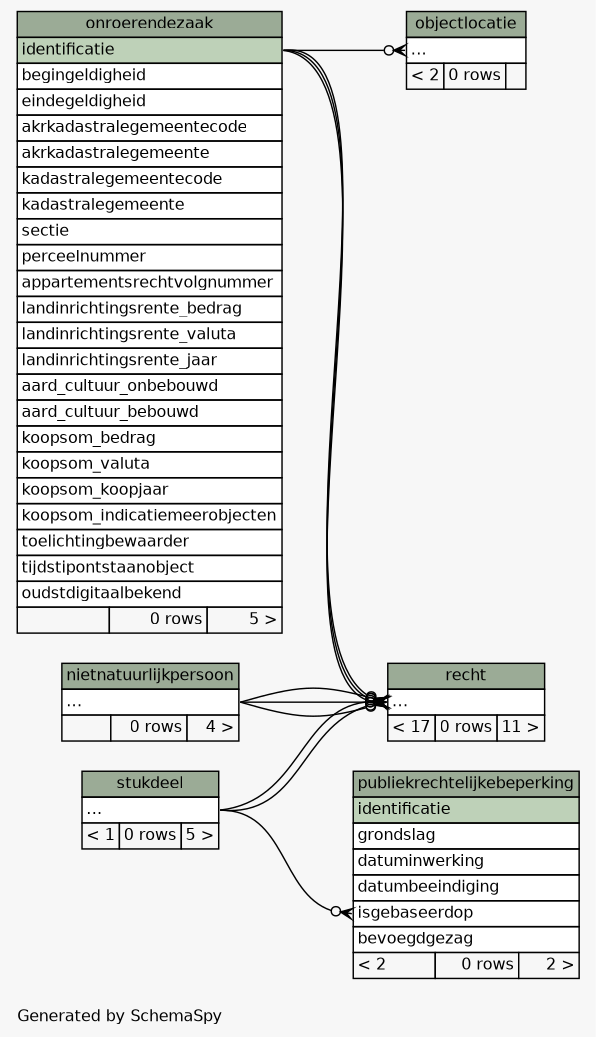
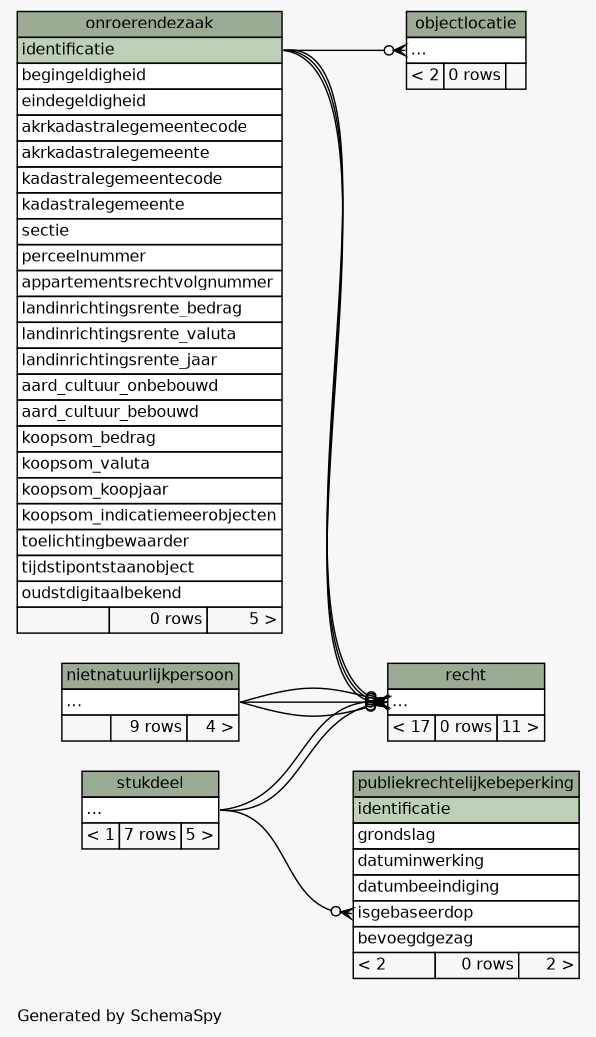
  digraph {
    bgcolor="#f7f7f7"
    fontname=Helvetica
    fontsize=11
    label="\nGenerated by SchemaSpy"
    labeljust=l
    nodesep=0.18
    rankdir=RL
    ranksep=0.46
    node [fontname=Helvetica fontsize=11 shape=plaintext]
    edge [arrowhead=none arrowsize=0.8 arrowtail=crowodot dir=back headport="elipses:e" tailport="elipses:w"]
    n1 [label=<     <TABLE BORDER="0" CELLBORDER="1" CELLSPACING="0" BGCOLOR="#ffffff">       <TR><TD COLSPAN="3" BGCOLOR="#9bab96" ALIGN="CENTER">objectlocatie</TD></TR>       <TR><TD PORT="elipses" COLSPAN="3" ALIGN="LEFT">...</TD></TR>       <TR><TD ALIGN="LEFT" BGCOLOR="#f7f7f7">&lt; 2</TD><TD ALIGN="RIGHT" BGCOLOR="#f7f7f7">0 rows</TD><TD ALIGN="RIGHT" BGCOLOR="#f7f7f7">  </TD></TR>     </TABLE>>]
    n2 [label=<     <TABLE BORDER="0" CELLBORDER="1" CELLSPACING="0" BGCOLOR="#ffffff">       <TR><TD COLSPAN="3" BGCOLOR="#9bab96" ALIGN="CENTER">onroerendezaak</TD></TR>       <TR><TD PORT="identificatie" COLSPAN="3" BGCOLOR="#bed1b8" ALIGN="LEFT">identificatie</TD></TR>       <TR><TD PORT="begingeldigheid" COLSPAN="3" ALIGN="LEFT">begingeldigheid</TD></TR>       <TR><TD PORT="eindegeldigheid" COLSPAN="3" ALIGN="LEFT">eindegeldigheid</TD></TR>       <TR><TD PORT="akrkadastralegemeentecode" COLSPAN="3" ALIGN="LEFT">akrkadastralegemeentecode</TD></TR>       <TR><TD PORT="akrkadastralegemeente" COLSPAN="3" ALIGN="LEFT">akrkadastralegemeente</TD></TR>       <TR><TD PORT="kadastralegemeentecode" COLSPAN="3" ALIGN="LEFT">kadastralegemeentecode</TD></TR>       <TR><TD PORT="kadastralegemeente" COLSPAN="3" ALIGN="LEFT">kadastralegemeente</TD></TR>       <TR><TD PORT="sectie" COLSPAN="3" ALIGN="LEFT">sectie</TD></TR>       <TR><TD PORT="perceelnummer" COLSPAN="3" ALIGN="LEFT">perceelnummer</TD></TR>       <TR><TD PORT="appartementsrechtvolgnummer" COLSPAN="3" ALIGN="LEFT">appartementsrechtvolgnummer</TD></TR>       <TR><TD PORT="landinrichtingsrente_bedrag" COLSPAN="3" ALIGN="LEFT">landinrichtingsrente_bedrag</TD></TR>       <TR><TD PORT="landinrichtingsrente_valuta" COLSPAN="3" ALIGN="LEFT">landinrichtingsrente_valuta</TD></TR>       <TR><TD PORT="landinrichtingsrente_jaar" COLSPAN="3" ALIGN="LEFT">landinrichtingsrente_jaar</TD></TR>       <TR><TD PORT="aard_cultuur_onbebouwd" COLSPAN="3" ALIGN="LEFT">aard_cultuur_onbebouwd</TD></TR>       <TR><TD PORT="aard_cultuur_bebouwd" COLSPAN="3" ALIGN="LEFT">aard_cultuur_bebouwd</TD></TR>       <TR><TD PORT="koopsom_bedrag" COLSPAN="3" ALIGN="LEFT">koopsom_bedrag</TD></TR>       <TR><TD PORT="koopsom_valuta" COLSPAN="3" ALIGN="LEFT">koopsom_valuta</TD></TR>       <TR><TD PORT="koopsom_koopjaar" COLSPAN="3" ALIGN="LEFT">koopsom_koopjaar</TD></TR>       <TR><TD PORT="koopsom_indicatiemeerobjecten" COLSPAN="3" ALIGN="LEFT">koopsom_indicatiemeerobjecten</TD></TR>       <TR><TD PORT="toelichtingbewaarder" COLSPAN="3" ALIGN="LEFT">toelichtingbewaarder</TD></TR>       <TR><TD PORT="tijdstipontstaanobject" COLSPAN="3" ALIGN="LEFT">tijdstipontstaanobject</TD></TR>       <TR><TD PORT="oudstdigitaalbekend" COLSPAN="3" ALIGN="LEFT">oudstdigitaalbekend</TD></TR>       <TR><TD ALIGN="LEFT" BGCOLOR="#f7f7f7">  </TD><TD ALIGN="RIGHT" BGCOLOR="#f7f7f7">0 rows</TD><TD ALIGN="RIGHT" BGCOLOR="#f7f7f7">5 &gt;</TD></TR>     </TABLE>>]
    n3 [label=<     <TABLE BORDER="0" CELLBORDER="1" CELLSPACING="0" BGCOLOR="#ffffff">       <TR><TD COLSPAN="3" BGCOLOR="#9bab96" ALIGN="CENTER">publiekrechtelijkebeperking</TD></TR>       <TR><TD PORT="identificatie" COLSPAN="3" BGCOLOR="#bed1b8" ALIGN="LEFT">identificatie</TD></TR>       <TR><TD PORT="grondslag" COLSPAN="3" ALIGN="LEFT">grondslag</TD></TR>       <TR><TD PORT="datuminwerking" COLSPAN="3" ALIGN="LEFT">datuminwerking</TD></TR>       <TR><TD PORT="datumbeeindiging" COLSPAN="3" ALIGN="LEFT">datumbeeindiging</TD></TR>       <TR><TD PORT="isgebaseerdop" COLSPAN="3" ALIGN="LEFT">isgebaseerdop</TD></TR>       <TR><TD PORT="bevoegdgezag" COLSPAN="3" ALIGN="LEFT">bevoegdgezag</TD></TR>       <TR><TD ALIGN="LEFT" BGCOLOR="#f7f7f7">&lt; 2</TD><TD ALIGN="RIGHT" BGCOLOR="#f7f7f7">0 rows</TD><TD ALIGN="RIGHT" BGCOLOR="#f7f7f7">2 &gt;</TD></TR>     </TABLE>>]
-   n4 [label=<     <TABLE BORDER="0" CELLBORDER="1" CELLSPACING="0" BGCOLOR="#ffffff">       <TR><TD COLSPAN="3" BGCOLOR="#9bab96" ALIGN="CENTER">stukdeel</TD></TR>       <TR><TD PORT="elipses" COLSPAN="3" ALIGN="LEFT">...</TD></TR>       <TR><TD ALIGN="LEFT" BGCOLOR="#f7f7f7">&lt; 1</TD><TD ALIGN="RIGHT" BGCOLOR="#f7f7f7">0 rows</TD><TD ALIGN="RIGHT" BGCOLOR="#f7f7f7">5 &gt;</TD></TR>     </TABLE>>]
-   n5 [label=<     <TABLE BORDER="0" CELLBORDER="1" CELLSPACING="0" BGCOLOR="#ffffff">       <TR><TD COLSPAN="3" BGCOLOR="#9bab96" ALIGN="CENTER">nietnatuurlijkpersoon</TD></TR>       <TR><TD PORT="elipses" COLSPAN="3" ALIGN="LEFT">...</TD></TR>       <TR><TD ALIGN="LEFT" BGCOLOR="#f7f7f7">  </TD><TD ALIGN="RIGHT" BGCOLOR="#f7f7f7">0 rows</TD><TD ALIGN="RIGHT" BGCOLOR="#f7f7f7">4 &gt;</TD></TR>     </TABLE>>]
+   n4 [label=<     <TABLE BORDER="0" CELLBORDER="1" CELLSPACING="0" BGCOLOR="#ffffff">       <TR><TD COLSPAN="3" BGCOLOR="#9bab96" ALIGN="CENTER">stukdeel</TD></TR>       <TR><TD PORT="elipses" COLSPAN="3" ALIGN="LEFT">...</TD></TR>       <TR><TD ALIGN="LEFT" BGCOLOR="#f7f7f7">&lt; 1</TD><TD ALIGN="RIGHT" BGCOLOR="#f7f7f7">7 rows</TD><TD ALIGN="RIGHT" BGCOLOR="#f7f7f7">5 &gt;</TD></TR>     </TABLE>>]
+   n5 [label=<     <TABLE BORDER="0" CELLBORDER="1" CELLSPACING="0" BGCOLOR="#ffffff">       <TR><TD COLSPAN="3" BGCOLOR="#9bab96" ALIGN="CENTER">nietnatuurlijkpersoon</TD></TR>       <TR><TD PORT="elipses" COLSPAN="3" ALIGN="LEFT">...</TD></TR>       <TR><TD ALIGN="LEFT" BGCOLOR="#f7f7f7">  </TD><TD ALIGN="RIGHT" BGCOLOR="#f7f7f7">9 rows</TD><TD ALIGN="RIGHT" BGCOLOR="#f7f7f7">4 &gt;</TD></TR>     </TABLE>>]
    n6 [label=<     <TABLE BORDER="0" CELLBORDER="1" CELLSPACING="0" BGCOLOR="#ffffff">       <TR><TD COLSPAN="3" BGCOLOR="#9bab96" ALIGN="CENTER">recht</TD></TR>       <TR><TD PORT="elipses" COLSPAN="3" ALIGN="LEFT">...</TD></TR>       <TR><TD ALIGN="LEFT" BGCOLOR="#f7f7f7">&lt; 17</TD><TD ALIGN="RIGHT" BGCOLOR="#f7f7f7">0 rows</TD><TD ALIGN="RIGHT" BGCOLOR="#f7f7f7">11 &gt;</TD></TR>     </TABLE>>]
    n1 -> n2 [headport="identificatie:e"]
    n3 -> n4 [tailport="isgebaseerdop:w"]
    n6 -> n2 [headport="identificatie:e"]
    n6 -> n2 [headport="identificatie:e"]
    n6 -> n2 [headport="identificatie:e"]
    n6 -> n4
    n6 -> n4
    n6 -> n5
    n6 -> n5
    n6 -> n5
  }
